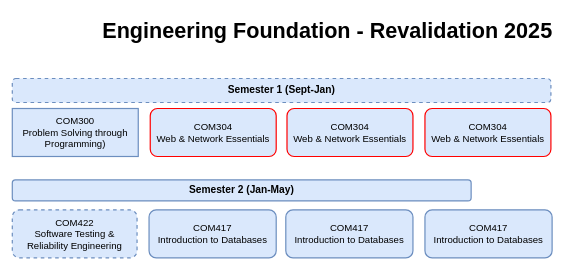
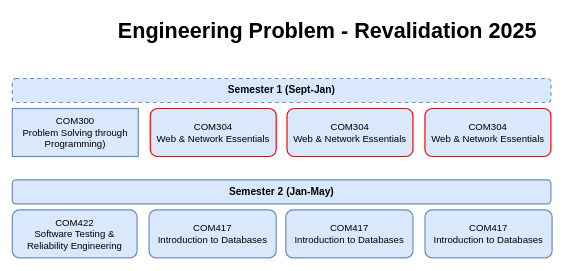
  <mxCell id="0" />
  <mxCell id="1" parent="0" />
  <mxCell id="2" value="&lt;font&gt;&lt;span style=&quot;font-size: 16px&quot;&gt;COM300&lt;br&gt;Problem Solving through Programming)&lt;/span&gt;&lt;/font&gt;" style="whiteSpace=wrap;html=1;fillColor=#dae8fc;strokeColor=#6c8ebf;strokeWidth=2;rounded=0;" vertex="1" parent="1"><mxGeometry x="20" y="180" width="210" height="80" as="geometry" /></mxCell>
  <mxCell id="3" value="&lt;font style=&quot;font-size: 16px;&quot;&gt;COM304&lt;br&gt;Web &amp;amp; Network Essentials&lt;br&gt;&lt;/font&gt;" style="rounded=1;whiteSpace=wrap;html=1;fillColor=#dae8fc;strokeColor=#FF0000;strokeWidth=2;" vertex="1" parent="1"><mxGeometry x="250" y="180" width="210" height="80" as="geometry" /></mxCell>
  <mxCell id="4" value="&lt;font style=&quot;font-size: 17px;&quot;&gt;&lt;b&gt;Semester 1 (Sept-Jan)&lt;/b&gt;&lt;/font&gt;" style="rounded=1;whiteSpace=wrap;html=1;fillColor=#dae8fc;strokeColor=#6c8ebf;strokeWidth=2;dashed=1;" vertex="1" parent="1"><mxGeometry x="20" y="130" width="898" height="40" as="geometry" /></mxCell>
  <mxCell id="5" value="&lt;font style=&quot;font-size: 16px;&quot;&gt;COM417&lt;br style=&quot;border-color: var(--border-color);&quot;&gt;Introduction to Databases&lt;/font&gt;" style="rounded=1;whiteSpace=wrap;html=1;fillColor=#dae8fc;strokeColor=#6c8ebf;strokeWidth=2;" vertex="1" parent="1"><mxGeometry x="248" y="349" width="212" height="80" as="geometry" /></mxCell>
- <mxCell id="6" value="&lt;b style=&quot;border-color: var(--border-color); font-size: 17px;&quot;&gt;Semester 2 (Jan-May)&lt;/b&gt;" style="rounded=1;whiteSpace=wrap;html=1;fillColor=#dae8fc;strokeColor=#6c8ebf;strokeWidth=2;" vertex="1" parent="1"><mxGeometry x="20" y="299" width="765" height="35" as="geometry" /></mxCell>
- <mxCell id="7" value="&lt;font style=&quot;font-size: 36px;&quot;&gt;&lt;b&gt;Engineering Foundation - Revalidation 2025&amp;nbsp;&lt;/b&gt;&lt;/font&gt;" style="text;html=1;align=center;verticalAlign=middle;resizable=0;points=[];autosize=1;strokeColor=none;fillColor=none;" vertex="1" parent="1"><mxGeometry x="160" y="20" width="780" height="60" as="geometry" /></mxCell>
- <mxCell id="8" value="&lt;font style=&quot;font-size: 16px;&quot;&gt;COM422&lt;br&gt;Software Testing &amp;amp; Reliability Engineering&lt;span style=&quot;font-size: 16px&quot;&gt;&lt;br&gt;&lt;/span&gt;&lt;/font&gt;" style="rounded=1;whiteSpace=wrap;html=1;fillColor=#dae8fc;strokeColor=#6c8ebf;strokeWidth=2;dashed=1;" vertex="1" parent="1"><mxGeometry x="20" y="349" width="208" height="80" as="geometry" /></mxCell>
+ <mxCell id="6" value="&lt;b style=&quot;border-color: var(--border-color); font-size: 17px;&quot;&gt;Semester 2 (Jan-May)&lt;/b&gt;" style="rounded=1;whiteSpace=wrap;html=1;fillColor=#dae8fc;strokeColor=#6c8ebf;strokeWidth=2;" vertex="1" parent="1"><mxGeometry x="20" y="299" width="898" height="40" as="geometry" /></mxCell>
+ <mxCell id="7" value="&lt;font style=&quot;font-size: 36px;&quot;&gt;&lt;b&gt;Engineering Problem - Revalidation 2025&amp;nbsp;&lt;/b&gt;&lt;/font&gt;" style="text;html=1;align=center;verticalAlign=middle;resizable=0;points=[];autosize=1;strokeColor=none;fillColor=none;" vertex="1" parent="1"><mxGeometry x="160" y="20" width="780" height="60" as="geometry" /></mxCell>
+ <mxCell id="8" value="&lt;font style=&quot;font-size: 16px;&quot;&gt;COM422&lt;br&gt;Software Testing &amp;amp; Reliability Engineering&lt;span style=&quot;font-size: 16px&quot;&gt;&lt;br&gt;&lt;/span&gt;&lt;/font&gt;" style="rounded=1;whiteSpace=wrap;html=1;fillColor=#dae8fc;strokeColor=#6c8ebf;strokeWidth=2;" vertex="1" parent="1"><mxGeometry x="20" y="349" width="208" height="80" as="geometry" /></mxCell>
  <mxCell id="9" value="&lt;font style=&quot;font-size: 16px;&quot;&gt;COM304&lt;br&gt;Web &amp;amp; Network Essentials&lt;br&gt;&lt;/font&gt;" style="rounded=1;whiteSpace=wrap;html=1;fillColor=#dae8fc;strokeColor=#FF0000;strokeWidth=2;" vertex="1" parent="1"><mxGeometry x="478" y="180" width="210" height="80" as="geometry" /></mxCell>
  <mxCell id="10" value="&lt;font style=&quot;font-size: 16px;&quot;&gt;COM417&lt;br style=&quot;border-color: var(--border-color);&quot;&gt;Introduction to Databases&lt;/font&gt;" style="rounded=1;whiteSpace=wrap;html=1;fillColor=#dae8fc;strokeColor=#6c8ebf;strokeWidth=2;" vertex="1" parent="1"><mxGeometry x="476" y="349" width="212" height="80" as="geometry" /></mxCell>
  <mxCell id="11" value="&lt;font style=&quot;font-size: 16px;&quot;&gt;COM304&lt;br&gt;Web &amp;amp; Network Essentials&lt;br&gt;&lt;/font&gt;" style="rounded=1;whiteSpace=wrap;html=1;fillColor=#dae8fc;strokeColor=#FF0000;strokeWidth=2;" vertex="1" parent="1"><mxGeometry x="708" y="180" width="210" height="80" as="geometry" /></mxCell>
  <mxCell id="12" value="&lt;font style=&quot;font-size: 16px;&quot;&gt;COM417&lt;br style=&quot;border-color: var(--border-color);&quot;&gt;Introduction to Databases&lt;/font&gt;" style="rounded=1;whiteSpace=wrap;html=1;fillColor=#dae8fc;strokeColor=#6c8ebf;strokeWidth=2;" vertex="1" parent="1"><mxGeometry x="708" y="349" width="212" height="80" as="geometry" /></mxCell>
